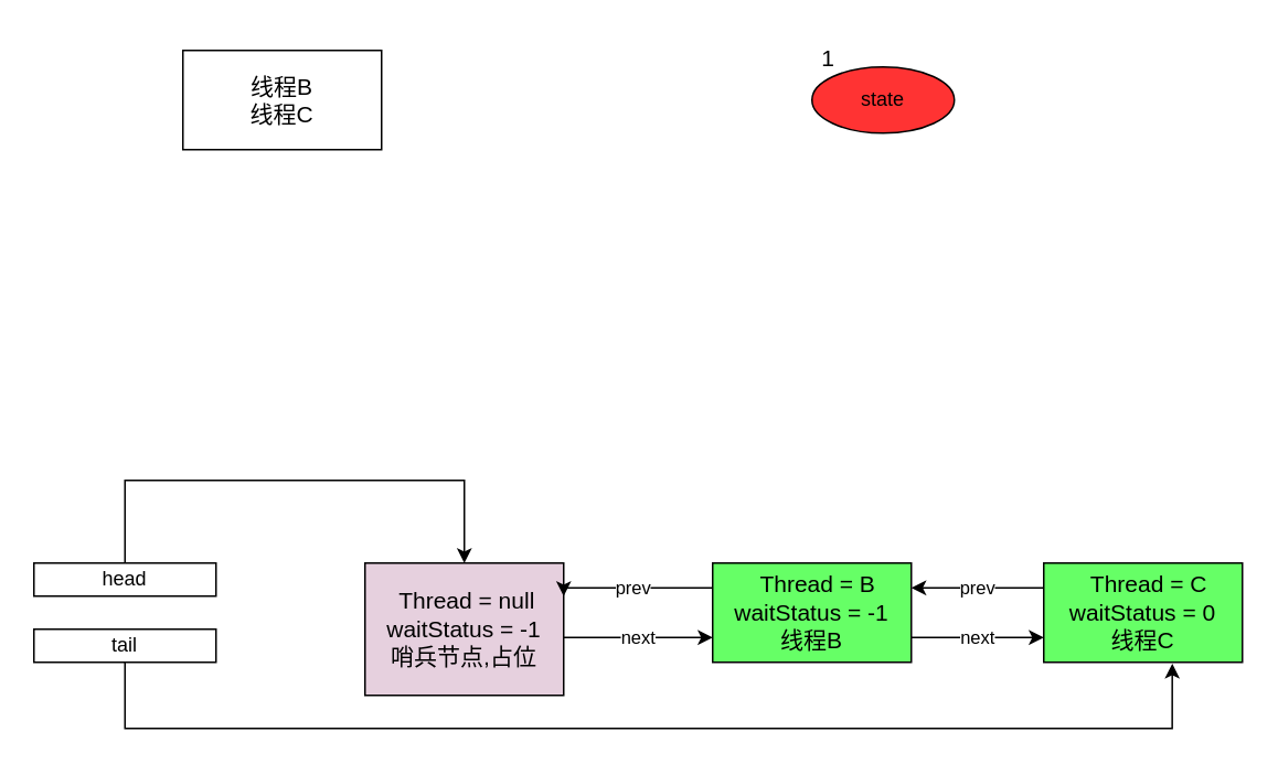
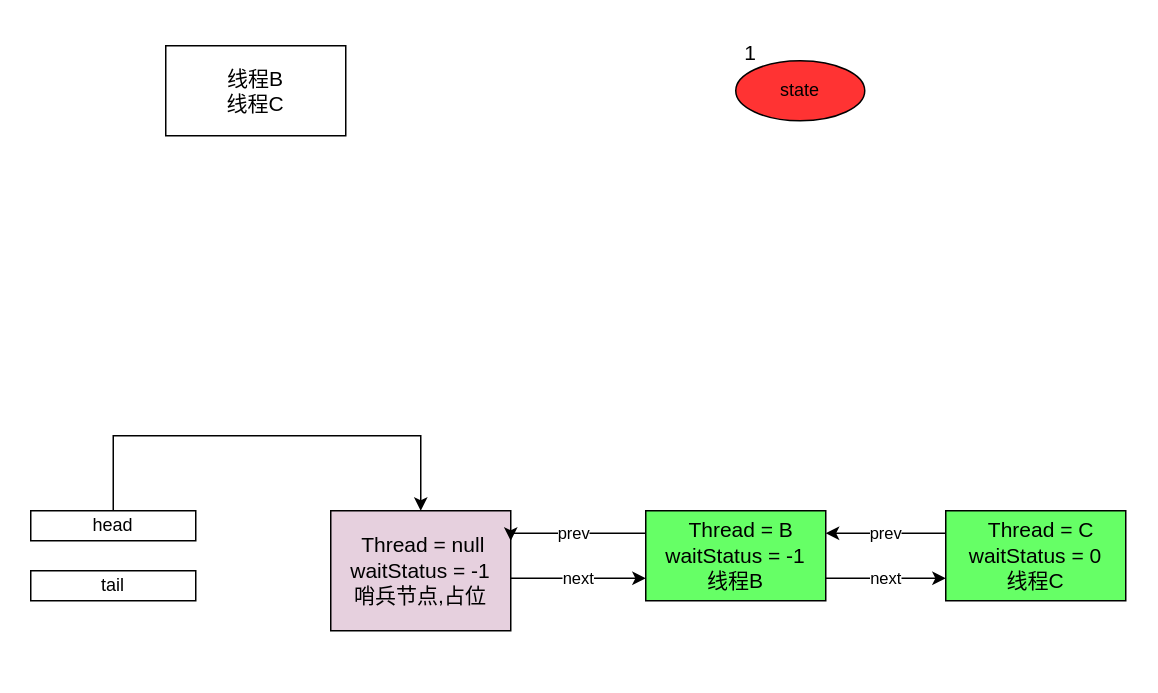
  <mxCell id="0" />
  <mxCell id="1" parent="0" />
  <mxCell id="2" value="state" style="ellipse;whiteSpace=wrap;html=1;fillColor=#FF3333;" parent="1" vertex="1"><mxGeometry x="490" y="40" width="86" height="40" as="geometry" /></mxCell>
  <mxCell id="3" value="&lt;font style=&quot;font-size: 14px&quot;&gt;1&lt;/font&gt;" style="text;html=1;strokeColor=none;fillColor=none;align=center;verticalAlign=middle;whiteSpace=wrap;rounded=0;" parent="1" vertex="1"><mxGeometry x="470" y="20" width="60" height="30" as="geometry" /></mxCell>
  <mxCell id="4" value="线程B&lt;br&gt;线程C" style="rounded=0;whiteSpace=wrap;html=1;fontSize=14;fillColor=#FFFFFF;" parent="1" vertex="1"><mxGeometry x="110" y="30" width="120" height="60" as="geometry" /></mxCell>
  <mxCell id="5" value="next" style="edgeStyle=orthogonalEdgeStyle;rounded=0;orthogonalLoop=1;jettySize=auto;html=1;entryX=0;entryY=0.75;entryDx=0;entryDy=0;" parent="1" source="6" target="13" edge="1"><mxGeometry relative="1" as="geometry"><Array as="points"><mxPoint x="360" y="385" /><mxPoint x="360" y="385" /></Array></mxGeometry></mxCell>
  <mxCell id="6" value="&amp;nbsp; Thread = null&lt;span style=&quot;white-space: pre&quot;&gt; &lt;/span&gt;&lt;br&gt;waitStatus = -1&lt;br&gt;哨兵节点,占位" style="rounded=0;whiteSpace=wrap;html=1;fontSize=14;fillColor=#E6D0DE;" parent="1" vertex="1"><mxGeometry x="220" y="340" width="120" height="80" as="geometry" /></mxCell>
  <mxCell id="7" style="edgeStyle=orthogonalEdgeStyle;rounded=0;orthogonalLoop=1;jettySize=auto;html=1;exitX=0.5;exitY=0;exitDx=0;exitDy=0;entryX=0.5;entryY=0;entryDx=0;entryDy=0;" parent="1" source="8" target="6" edge="1"><mxGeometry relative="1" as="geometry"><mxPoint x="75" y="280" as="targetPoint" /><Array as="points"><mxPoint x="75" y="290" /><mxPoint x="280" y="290" /></Array></mxGeometry></mxCell>
  <mxCell id="8" value="head" style="rounded=0;whiteSpace=wrap;html=1;" parent="1" vertex="1"><mxGeometry x="20" y="340" width="110" height="20" as="geometry" /></mxCell>
- <mxCell id="9" style="edgeStyle=orthogonalEdgeStyle;rounded=0;orthogonalLoop=1;jettySize=auto;html=1;entryX=0.647;entryY=1.013;entryDx=0;entryDy=0;entryPerimeter=0;" parent="1" source="10" target="15" edge="1"><mxGeometry relative="1" as="geometry"><Array as="points"><mxPoint x="75" y="440" /><mxPoint x="708" y="440" /></Array></mxGeometry></mxCell>
  <mxCell id="10" value="tail" style="rounded=0;whiteSpace=wrap;html=1;" parent="1" vertex="1"><mxGeometry x="20" y="380" width="110" height="20" as="geometry" /></mxCell>
  <mxCell id="11" value="prev" style="edgeStyle=orthogonalEdgeStyle;rounded=0;orthogonalLoop=1;jettySize=auto;html=1;entryX=1;entryY=0.25;entryDx=0;entryDy=0;" parent="1" source="13" target="6" edge="1"><mxGeometry relative="1" as="geometry"><Array as="points"><mxPoint x="410" y="355" /><mxPoint x="410" y="355" /></Array></mxGeometry></mxCell>
  <mxCell id="12" value="next" style="edgeStyle=orthogonalEdgeStyle;rounded=0;orthogonalLoop=1;jettySize=auto;html=1;exitX=1;exitY=0.75;exitDx=0;exitDy=0;entryX=0;entryY=0.75;entryDx=0;entryDy=0;" edge="1" parent="1" source="13" target="15"><mxGeometry relative="1" as="geometry" /></mxCell>
  <mxCell id="13" value="&amp;nbsp; Thread = B&lt;br&gt;waitStatus = -1&lt;br&gt;线程B" style="rounded=0;whiteSpace=wrap;html=1;fontSize=14;fillColor=#66FF66;" parent="1" vertex="1"><mxGeometry x="430" y="340" width="120" height="60" as="geometry" /></mxCell>
  <mxCell id="14" value="prev" style="edgeStyle=orthogonalEdgeStyle;rounded=0;orthogonalLoop=1;jettySize=auto;html=1;exitX=0;exitY=0.25;exitDx=0;exitDy=0;entryX=1;entryY=0.25;entryDx=0;entryDy=0;" edge="1" parent="1" source="15" target="13"><mxGeometry relative="1" as="geometry" /></mxCell>
  <mxCell id="15" value="&amp;nbsp; Thread = C&lt;br&gt;waitStatus = 0&lt;br&gt;线程C" style="rounded=0;whiteSpace=wrap;html=1;fontSize=14;fillColor=#66FF66;" vertex="1" parent="1"><mxGeometry x="630" y="340" width="120" height="60" as="geometry" /></mxCell>
